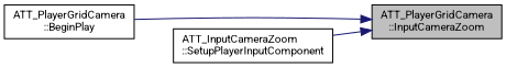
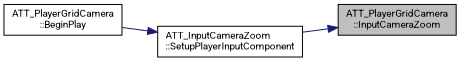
  digraph {
    fontname=Roboto
    rankdir=RL
    node [color=black fillcolor=white fontname=Roboto fontsize=10 shape=record style=filled]
    edge [color=midnightblue dir=back fontname=Roboto fontsize=10 labelfontname=Helvetica labelfontsize=10 style=solid]
    n1 [fillcolor=grey75 fontcolor=black height=0.2 label="ATT_PlayerGridCamera\l::InputCameraZoom" width=0.4]
    n2 [height=0.2 label="ATT_PlayerGridCamera\l::BeginPlay" width=0.4]
    n3 [height=0.2 label="ATT_InputCameraZoom\l::SetupPlayerInputComponent" width=0.4]
-   n1 -> n2
+   n3 -> n2
    n1 -> n3
  }
